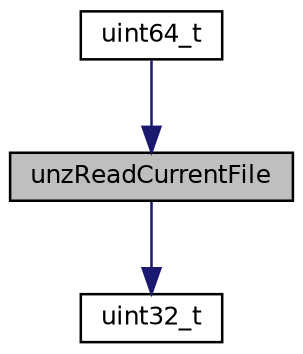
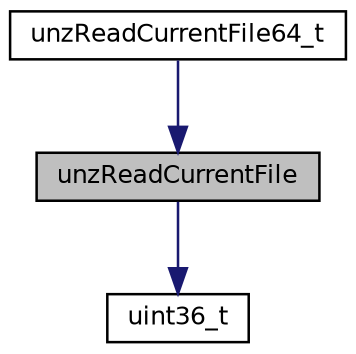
  digraph {
    rankdir=TB
    node [color=black fillcolor=white fontname=Helvetica fontsize=10 shape=record style=filled]
    edge [color=midnightblue fontname=Helvetica fontsize=10 labelfontname=Helvetica labelfontsize=10 style=solid]
    n1 [fillcolor=grey75 fontcolor=black height=0.2 label=unzReadCurrentFile width=0.4]
-   n2 [height=0.2 label=uint32_t width=0.4]
-   n3 [height=0.2 label=uint64_t width=0.4]
+   n2 [height=0.2 label=uint36_t width=0.4]
+   n3 [height=0.2 label=unzReadCurrentFile64_t width=0.4]
    n1 -> n2
    n3 -> n1
  }
